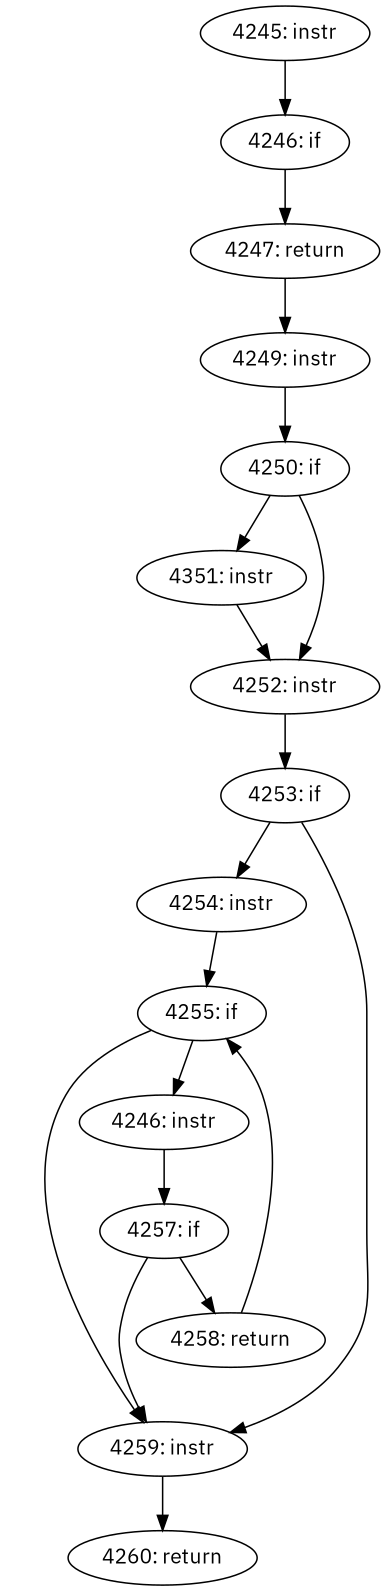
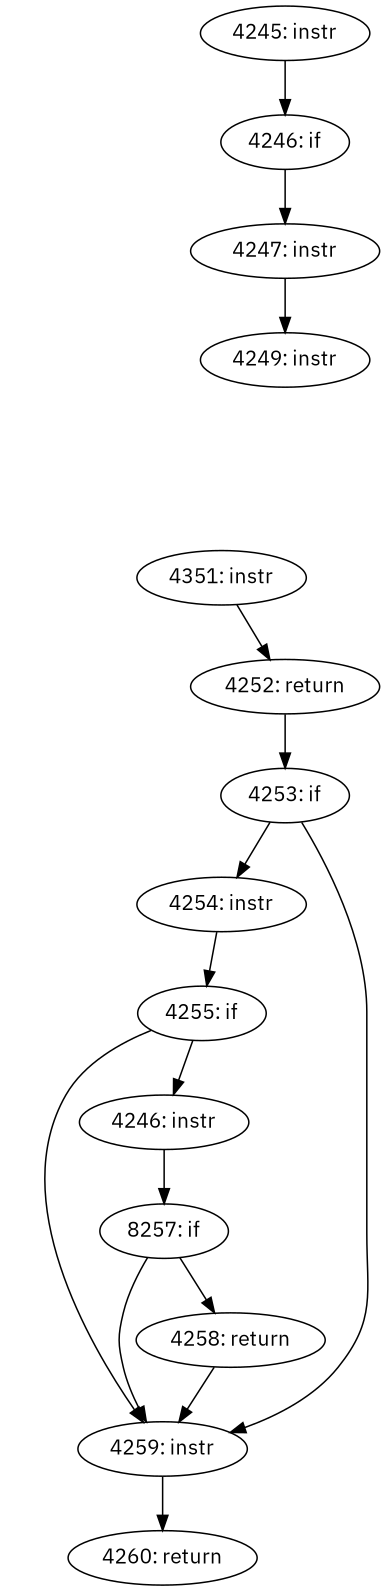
  digraph {
    fontname="IBM Plex Sans"
    node [fontname="IBM Plex Sans"]
    edge [fontname="IBM Plex Sans"]
    n1 [label="4245: instr"]
    n2 [label="4246: if"]
-   n3 [label="4247: return"]
+   n3 [label="4247: instr"]
    n4 [label="4249: instr"]
-   n5 [label="4250: if"]
    n6 [label="4351: instr"]
-   n7 [label="4252: instr"]
+   n7 [label="4252: return"]
    n8 [label="4253: if"]
    n9 [label="4254: instr"]
    n10 [label="4259: instr"]
    n11 [label="4255: if"]
    n12 [label="4260: return"]
    n13 [label="4246: instr"]
-   n14 [label="4257: if"]
+   n14 [label="8257: if"]
    n15 [label="4258: return"]
    n1 -> n2
    n2 -> n3
    n3 -> n4
-   n4 -> n5
-   n5 -> n6
-   n5 -> n7
    n6 -> n7
    n7 -> n8
    n8 -> n9
    n8 -> n10
    n9 -> n11
    n10 -> n12
    n11 -> n10
    n11 -> n13
    n13 -> n14
    n14 -> n10
    n14 -> n15
-   n15 -> n11
+   n15 -> n10
  }
